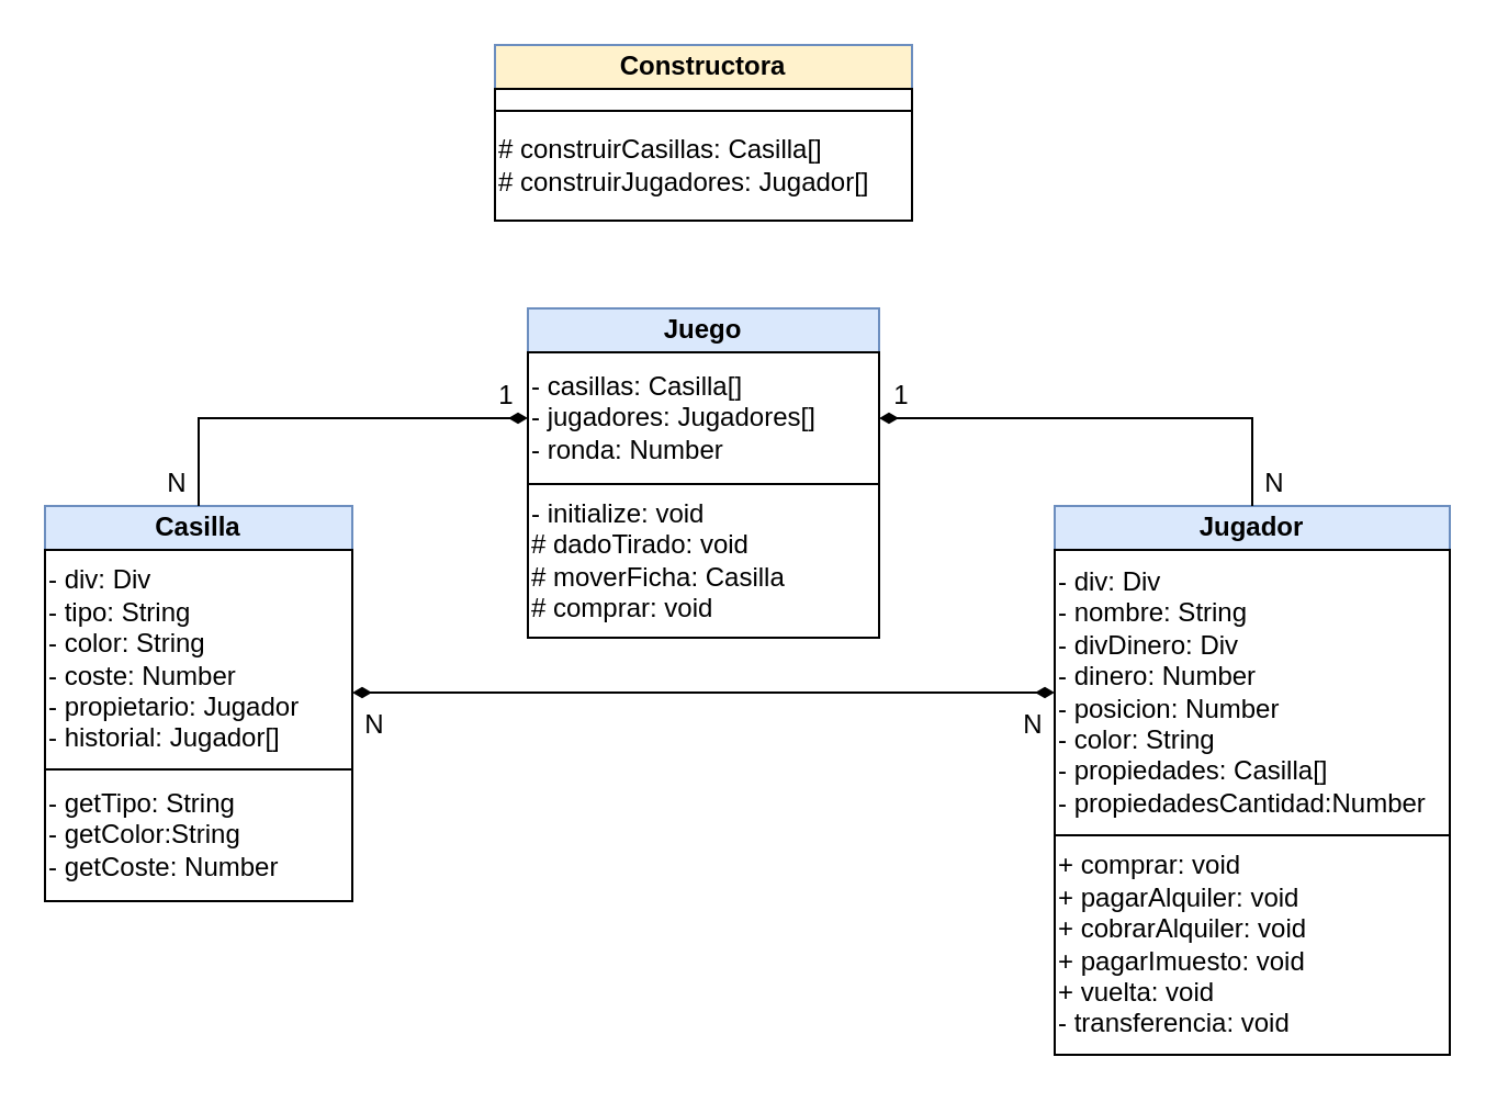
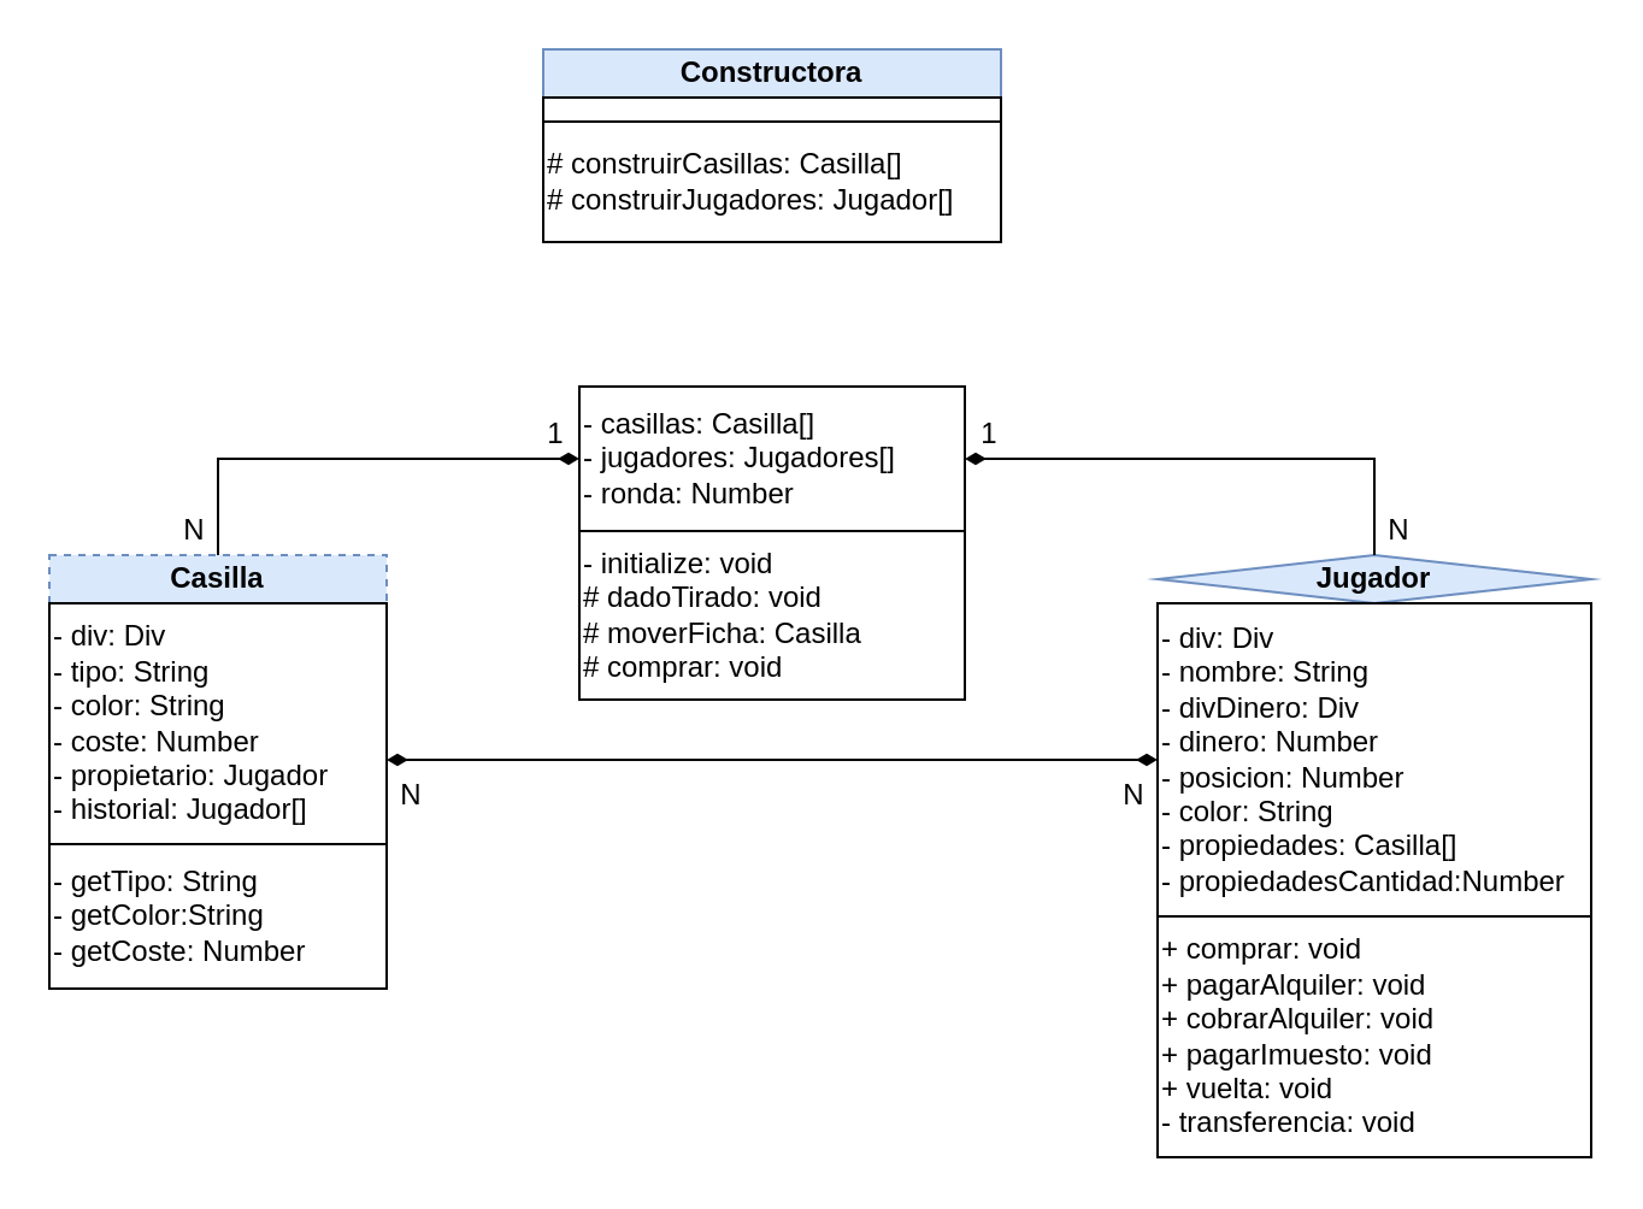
  <mxCell id="0" />
  <mxCell id="1" parent="0" />
  <mxCell id="2" value="" style="group" vertex="1" connectable="0" parent="1"><mxGeometry x="20" y="230" width="140" height="180" as="geometry" /></mxCell>
- <mxCell id="3" value="&lt;b&gt;Casilla&lt;/b&gt;" style="rounded=0;whiteSpace=wrap;html=1;fillColor=#dae8fc;strokeColor=#6c8ebf;" vertex="1" parent="2"><mxGeometry width="140" height="20" as="geometry" /></mxCell>
+ <mxCell id="3" value="&lt;b&gt;Casilla&lt;/b&gt;" style="rounded=0;whiteSpace=wrap;html=1;fillColor=#dae8fc;strokeColor=#6c8ebf;dashed=1;" vertex="1" parent="2"><mxGeometry width="140" height="20" as="geometry" /></mxCell>
  <mxCell id="4" value="&lt;div&gt;- div: Div&lt;/div&gt;&lt;div&gt;- tipo: String&lt;/div&gt;&lt;div&gt;- color: String&lt;/div&gt;&lt;div&gt;- coste: Number&lt;/div&gt;&lt;div&gt;- propietario: Jugador&lt;/div&gt;&lt;div&gt;- historial: Jugador[]&lt;/div&gt;" style="rounded=0;whiteSpace=wrap;html=1;align=left;" vertex="1" parent="2"><mxGeometry y="20" width="140" height="100" as="geometry" /></mxCell>
  <mxCell id="5" value="&lt;div&gt;- getTipo: String&lt;/div&gt;&lt;div&gt;- getColor:String&lt;/div&gt;&lt;div&gt;- getCoste: Number&lt;/div&gt;" style="rounded=0;whiteSpace=wrap;html=1;align=left;" vertex="1" parent="2"><mxGeometry y="120" width="140" height="60" as="geometry" /></mxCell>
  <mxCell id="6" value="" style="group" vertex="1" connectable="0" parent="1"><mxGeometry x="480" y="230" width="180" height="250" as="geometry" /></mxCell>
- <mxCell id="7" value="&lt;b&gt;Jugador&lt;/b&gt;" style="rounded=0;whiteSpace=wrap;html=1;fillColor=#dae8fc;strokeColor=#6c8ebf;" vertex="1" parent="6"><mxGeometry width="180" height="20" as="geometry" /></mxCell>
+ <mxCell id="7" value="&lt;b&gt;Jugador&lt;/b&gt;" style="rhombus;whiteSpace=wrap;html=1;fillColor=#dae8fc;strokeColor=#6c8ebf;" vertex="1" parent="6"><mxGeometry width="180" height="20" as="geometry" /></mxCell>
  <mxCell id="8" value="&lt;div&gt;- div: Div&lt;/div&gt;&lt;div&gt;- nombre: String&lt;/div&gt;&lt;div&gt;- divDinero: Div&lt;/div&gt;&lt;div&gt;- dinero: Number&lt;/div&gt;&lt;div&gt;- posicion: Number&lt;/div&gt;&lt;div&gt;- color: String&lt;/div&gt;&lt;div&gt;- propiedades: Casilla[]&lt;/div&gt;&lt;div&gt;- propiedadesCantidad:Number&amp;nbsp;&lt;/div&gt;" style="rounded=0;whiteSpace=wrap;html=1;align=left;" vertex="1" parent="6"><mxGeometry y="20" width="180" height="130" as="geometry" /></mxCell>
  <mxCell id="9" value="&lt;div&gt;&lt;span&gt;+ comprar:&amp;nbsp;&lt;/span&gt;&lt;span&gt;void&lt;/span&gt;&lt;/div&gt;&lt;div&gt;+ pagarAlquiler:&amp;nbsp;void&lt;/div&gt;&lt;div&gt;&lt;div&gt;+ cobrarAlquiler:&amp;nbsp;void&lt;/div&gt;&lt;/div&gt;&lt;div&gt;+ pagarImuesto:&amp;nbsp;void&lt;/div&gt;&lt;div&gt;&lt;div&gt;+ vuelta:&amp;nbsp;void&lt;/div&gt;&lt;/div&gt;&lt;div&gt;- transferencia: void&lt;/div&gt;" style="rounded=0;whiteSpace=wrap;html=1;align=left;" vertex="1" parent="6"><mxGeometry y="150" width="180" height="100" as="geometry" /></mxCell>
  <mxCell id="10" value="" style="group" vertex="1" connectable="0" parent="1"><mxGeometry x="240" y="140" width="160" height="150" as="geometry" /></mxCell>
- <mxCell id="11" value="&lt;b&gt;Juego&lt;/b&gt;" style="rounded=0;whiteSpace=wrap;html=1;fillColor=#dae8fc;strokeColor=#6c8ebf;" vertex="1" parent="10"><mxGeometry width="160" height="20" as="geometry" /></mxCell>
  <mxCell id="12" value="&lt;div&gt;&lt;span&gt;- casillas: Casilla[]&lt;/span&gt;&lt;/div&gt;- jugadores: Jugadores[]&lt;br&gt;&lt;div&gt;&lt;span&gt;- ronda: Number&lt;/span&gt;&lt;/div&gt;" style="rounded=0;whiteSpace=wrap;html=1;align=left;" vertex="1" parent="10"><mxGeometry y="20" width="160" height="60" as="geometry" /></mxCell>
  <mxCell id="13" value="&lt;div&gt;&lt;span&gt;- initialize:&amp;nbsp;&lt;/span&gt;&lt;span&gt;void&lt;/span&gt;&lt;/div&gt;&lt;div&gt;# dadoTirado: void&lt;/div&gt;&lt;div&gt;&lt;span&gt;# moverFicha: Casilla&lt;/span&gt;&lt;/div&gt;&lt;div&gt;&lt;span&gt;# comprar: void&lt;/span&gt;&lt;/div&gt;" style="rounded=0;whiteSpace=wrap;html=1;align=left;" vertex="1" parent="10"><mxGeometry y="80" width="160" height="70" as="geometry" /></mxCell>
  <mxCell id="14" value="" style="group" vertex="1" connectable="0" parent="1"><mxGeometry x="225" y="20" width="190" height="80" as="geometry" /></mxCell>
- <mxCell id="15" value="&lt;b&gt;Constructora&lt;/b&gt;" style="rounded=0;whiteSpace=wrap;html=1;fillColor=#fff2cc;strokeColor=#6c8ebf;" vertex="1" parent="14"><mxGeometry width="190" height="20" as="geometry" /></mxCell>
+ <mxCell id="15" value="&lt;b&gt;Constructora&lt;/b&gt;" style="rounded=0;whiteSpace=wrap;html=1;fillColor=#dae8fc;strokeColor=#6c8ebf;" vertex="1" parent="14"><mxGeometry width="190" height="20" as="geometry" /></mxCell>
  <mxCell id="16" value="" style="rounded=0;whiteSpace=wrap;html=1;align=left;" vertex="1" parent="14"><mxGeometry y="20" width="190" height="10" as="geometry" /></mxCell>
  <mxCell id="17" value="&lt;div&gt;&lt;span&gt;# construirCasillas: Casilla[]&lt;/span&gt;&lt;br&gt;&lt;/div&gt;&lt;div&gt;# construirJugadores: Jugador[]&lt;/div&gt;" style="rounded=0;whiteSpace=wrap;html=1;align=left;" vertex="1" parent="14"><mxGeometry y="30" width="190" height="50" as="geometry" /></mxCell>
  <mxCell id="18" style="edgeStyle=orthogonalEdgeStyle;rounded=0;orthogonalLoop=1;jettySize=auto;html=1;exitX=0.5;exitY=0;exitDx=0;exitDy=0;entryX=1;entryY=0.5;entryDx=0;entryDy=0;endArrow=diamondThin;endFill=1;" edge="1" parent="1" source="7" target="12"><mxGeometry relative="1" as="geometry" /></mxCell>
  <mxCell id="19" style="edgeStyle=orthogonalEdgeStyle;rounded=0;orthogonalLoop=1;jettySize=auto;html=1;exitX=0.5;exitY=0;exitDx=0;exitDy=0;entryX=0;entryY=0.5;entryDx=0;entryDy=0;endArrow=diamondThin;endFill=1;" edge="1" parent="1" source="3" target="12"><mxGeometry relative="1" as="geometry" /></mxCell>
  <mxCell id="20" style="edgeStyle=orthogonalEdgeStyle;rounded=0;orthogonalLoop=1;jettySize=auto;html=1;entryX=0;entryY=0.5;entryDx=0;entryDy=0;endArrow=diamondThin;endFill=1;startArrow=diamondThin;startFill=1;" edge="1" parent="1" target="8"><mxGeometry relative="1" as="geometry"><mxPoint x="160" y="315" as="sourcePoint" /><Array as="points"><mxPoint x="160" y="315" /><mxPoint x="160" y="315" /></Array></mxGeometry></mxCell>
  <mxCell id="21" value="N" style="text;html=1;align=center;verticalAlign=middle;resizable=0;points=[];autosize=1;strokeColor=none;fillColor=none;" vertex="1" parent="1"><mxGeometry x="70" y="210" width="20" height="20" as="geometry" /></mxCell>
  <mxCell id="22" value="N" style="text;html=1;align=center;verticalAlign=middle;resizable=0;points=[];autosize=1;strokeColor=none;fillColor=none;" vertex="1" parent="1"><mxGeometry x="160" y="320" width="20" height="20" as="geometry" /></mxCell>
  <mxCell id="23" value="N" style="text;html=1;align=center;verticalAlign=middle;resizable=0;points=[];autosize=1;strokeColor=none;fillColor=none;" vertex="1" parent="1"><mxGeometry x="460" y="320" width="20" height="20" as="geometry" /></mxCell>
  <mxCell id="24" value="N" style="text;html=1;align=center;verticalAlign=middle;resizable=0;points=[];autosize=1;strokeColor=none;fillColor=none;" vertex="1" parent="1"><mxGeometry x="570" y="210" width="20" height="20" as="geometry" /></mxCell>
  <mxCell id="25" value="1" style="text;html=1;align=center;verticalAlign=middle;resizable=0;points=[];autosize=1;strokeColor=none;fillColor=none;" vertex="1" parent="1"><mxGeometry x="400" y="170" width="20" height="20" as="geometry" /></mxCell>
  <mxCell id="26" value="1" style="text;html=1;align=center;verticalAlign=middle;resizable=0;points=[];autosize=1;strokeColor=none;fillColor=none;" vertex="1" parent="1"><mxGeometry x="220" y="170" width="20" height="20" as="geometry" /></mxCell>
